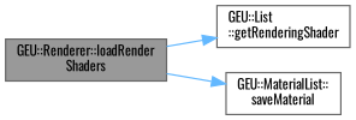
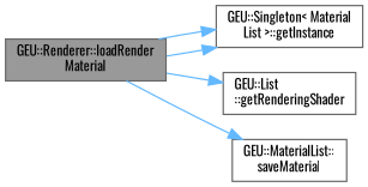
  digraph {
    fontname=Oswald
    rankdir=LR
    node [color=grey40 fillcolor=white fontname=Oswald fontsize=10 shape=box style=filled]
    edge [color=steelblue1 fontname=Oswald fontsize=10 labelfontname=Helvetica labelfontsize=10 style=solid]
-   n1 [color=gray40 fillcolor=grey60 fontcolor=black height=0.2 label="GEU::Renderer::loadRender\lShaders" width=0.4]
+   n1 [color=gray40 fillcolor=grey60 fontcolor=black height=0.2 label="GEU::Renderer::loadRender\lMaterial" width=0.4]
+   n2 [height=0.2 label="GEU::Singleton\< Material\lList \>::getInstance" width=0.4]
    n3 [height=0.2 label="GEU::List\l::getRenderingShader" width=0.4]
    n4 [height=0.2 label="GEU::MaterialList::\lsaveMaterial" width=0.4]
+   n1 -> n2
+   n1 -> n2
    n1 -> n3
    n1 -> n4
  }
